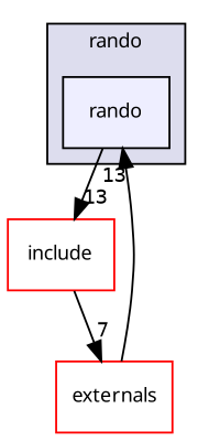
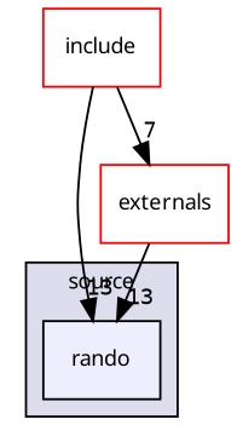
  digraph {
    compound=true
    fontname="Noto Sans"
    node [fillcolor=white fontname="Noto Sans" fontsize=10 shape=box style=filled color=red]
    edge [fontname="Noto Sans" headlabel=13 labeldistance=1.5 labelfontname=Helvetica labelfontsize=10]
    n1 [fillcolor="#eeeeff" label=rando pencolor=black color=""]
    n2 [label=include]
    n3 [label=externals]
    subgraph cluster_1 {
      bgcolor="#ddddee"
      fontsize=10
-     label=rando
+     label=source
      pencolor=black
      n1
    }
-   n1 -> n2
+   n2 -> n1
    n2 -> n3 [headlabel=7]
    n3 -> n1
  }
